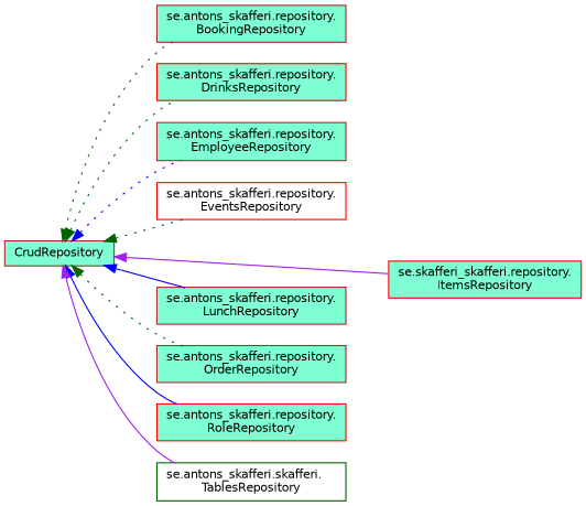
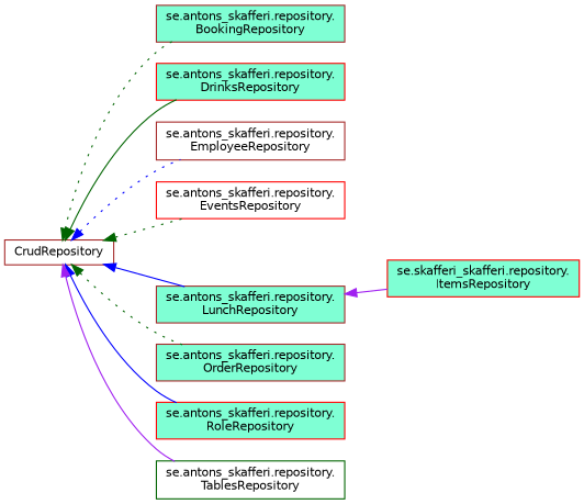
  digraph {
    rankdir=LR
    node [color=brown fillcolor=aquamarine fontname=Helvetica fontsize=10 shape=record style=filled]
    edge [color=darkgreen dir=back fontname=Helvetica fontsize=10 labelfontname=Helvetica labelfontsize=10 style=solid]
-   n1 [height=0.2 label=CrudRepository width=0.4]
+   n1 [fillcolor=white height=0.2 label=CrudRepository width=0.4]
    n2 [height=0.2 label="se.antons_skafferi.repository.\lBookingRepository" width=0.4]
    n3 [color=red height=0.2 label="se.antons_skafferi.repository.\lDrinksRepository" width=0.4]
-   n4 [height=0.2 label="se.antons_skafferi.repository.\lEmployeeRepository" width=0.4]
+   n4 [fillcolor=white height=0.2 label="se.antons_skafferi.repository.\lEmployeeRepository" width=0.4]
    n5 [color=red fillcolor=white height=0.2 label="se.antons_skafferi.repository.\lEventsRepository" width=0.4]
    n6 [color=red height=0.2 label="se.skafferi_skafferi.repository.\lItemsRepository" width=0.4]
    n7 [height=0.2 label="se.antons_skafferi.repository.\lLunchRepository" width=0.4]
    n8 [height=0.2 label="se.antons_skafferi.repository.\lOrderRepository" width=0.4]
    n9 [color=red height=0.2 label="se.antons_skafferi.repository.\lRoleRepository" width=0.4]
-   n10 [color=darkgreen fillcolor=white height=0.2 label="se.antons_skafferi.skafferi.\lTablesRepository" width=0.4]
+   n10 [color=darkgreen fillcolor=white height=0.2 label="se.antons_skafferi.repository.\lTablesRepository" width=0.4]
    n1 -> n2 [style=dotted]
-   n1 -> n3 [style=dotted]
+   n1 -> n3
    n1 -> n4 [color=blue style=dotted]
    n1 -> n5 [style=dotted]
-   n1 -> n6 [color=purple]
+   n7 -> n6 [color=purple]
    n1 -> n7 [color=blue]
    n1 -> n8 [style=dotted]
    n1 -> n9 [color=blue]
    n1 -> n10 [color=purple]
  }
